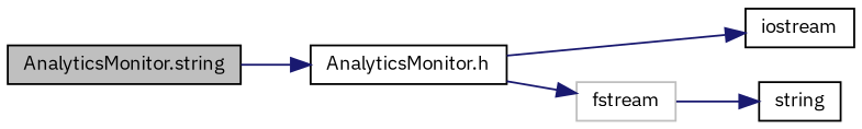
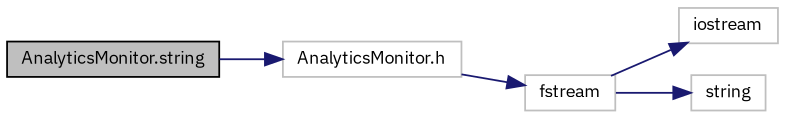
  digraph {
    fontname="IBM Plex Sans"
    rankdir=LR
    node [color=grey75 fillcolor=white fontname="IBM Plex Sans" fontsize=10 shape=record style=filled]
    edge [color=midnightblue fontname="IBM Plex Sans" fontsize=10 labelfontname=Helvetica labelfontsize=10 style=solid]
    n1 [color=black fillcolor=grey75 fontcolor=black height=0.2 label="AnalyticsMonitor.string" width=0.4]
-   n2 [color=black height=0.2 label="AnalyticsMonitor.h" width=0.4]
+   n2 [height=0.2 label="AnalyticsMonitor.h" width=0.4]
    n3 [height=0.2 label=fstream width=0.4]
-   n4 [color=black height=0.2 label=iostream width=0.4]
-   n5 [color=black height=0.2 label=string width=0.4]
+   n4 [height=0.2 label=iostream width=0.4]
+   n5 [height=0.2 label=string width=0.4]
    n1 -> n2
    n2 -> n3
-   n2 -> n4
+   n3 -> n4
    n3 -> n5
  }
